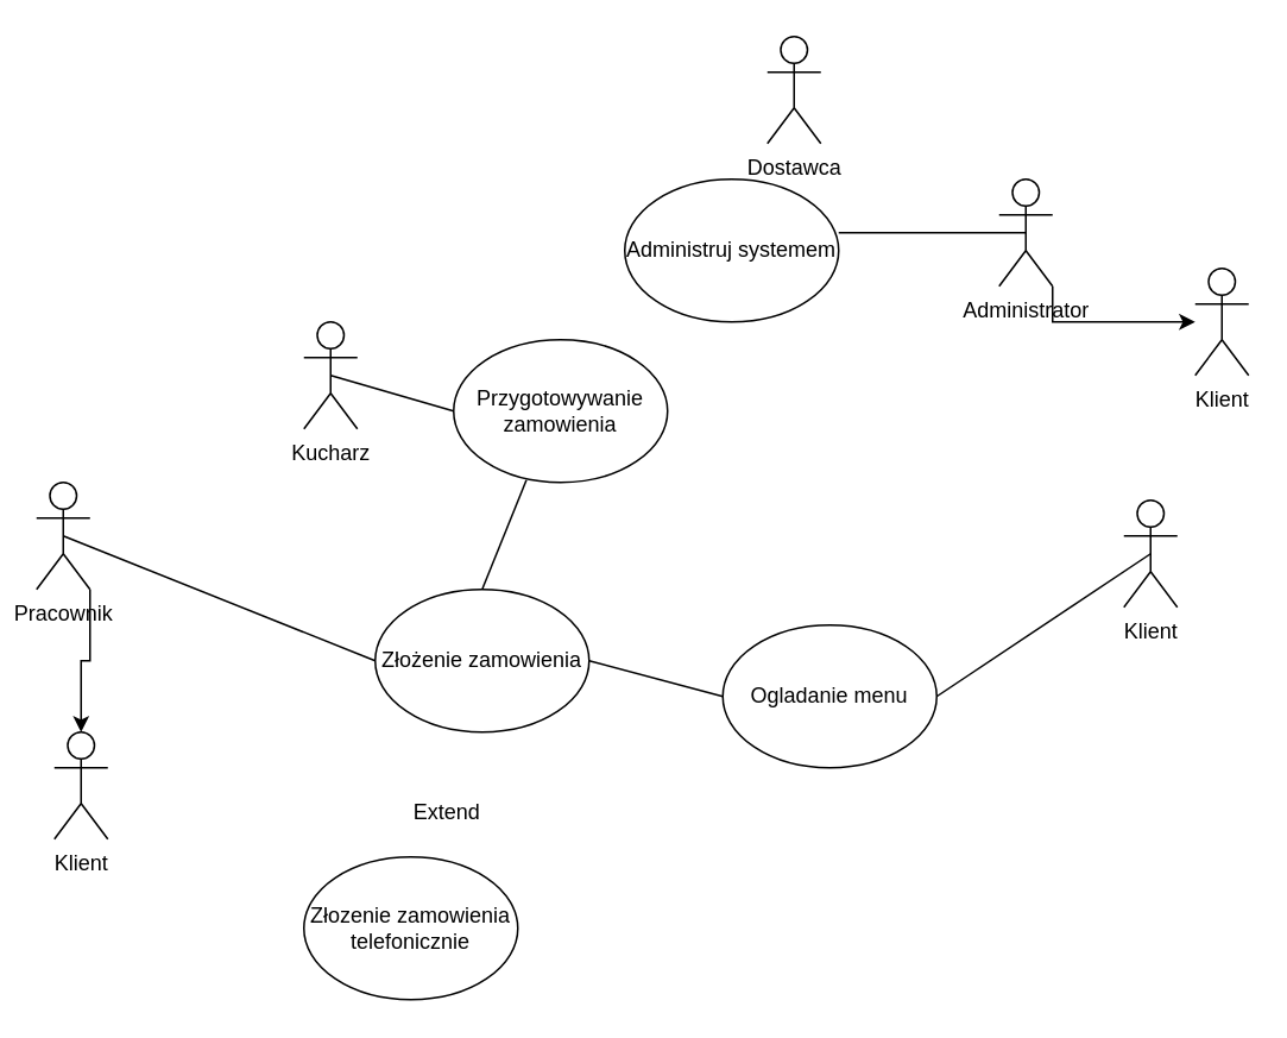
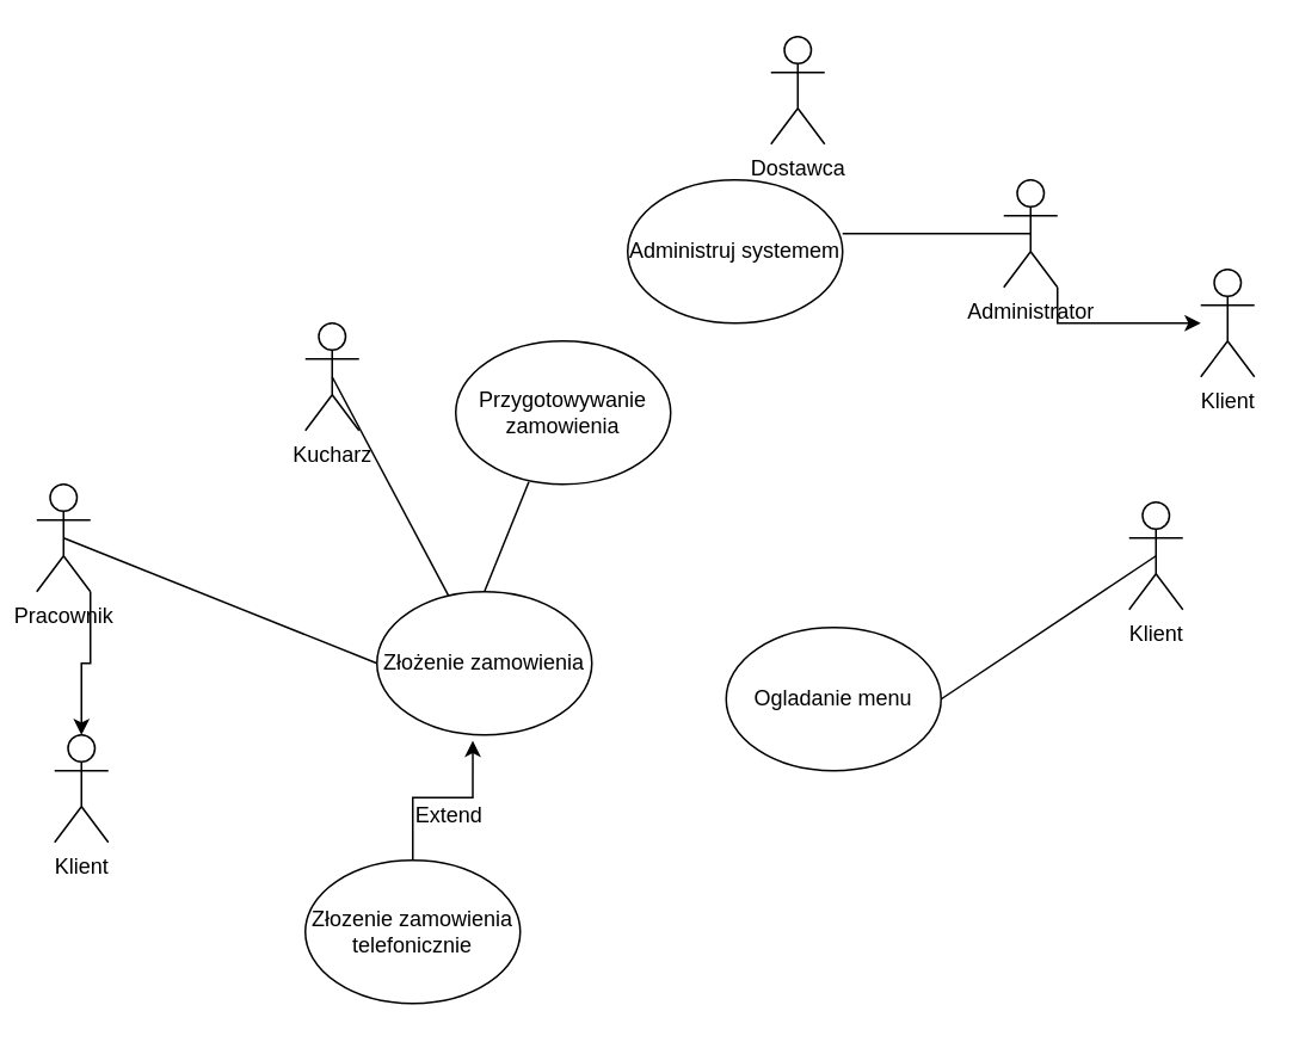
  <mxCell id="0" />
  <mxCell id="1" parent="0" />
  <mxCell id="2" value="Klient" style="shape=umlActor;verticalLabelPosition=bottom;verticalAlign=top;html=1;outlineConnect=0;" vertex="1" parent="1"><mxGeometry x="630" y="280" width="30" height="60" as="geometry" /></mxCell>
  <mxCell id="3" value="Kucharz" style="shape=umlActor;verticalLabelPosition=bottom;verticalAlign=top;html=1;outlineConnect=0;" vertex="1" parent="1"><mxGeometry x="170" y="180" width="30" height="60" as="geometry" /></mxCell>
  <mxCell id="4" style="edgeStyle=orthogonalEdgeStyle;rounded=0;orthogonalLoop=1;jettySize=auto;html=1;exitX=1;exitY=1;exitDx=0;exitDy=0;exitPerimeter=0;" edge="1" parent="1" source="5" target="17"><mxGeometry relative="1" as="geometry" /></mxCell>
  <mxCell id="5" value="Administrator" style="shape=umlActor;verticalLabelPosition=bottom;verticalAlign=top;html=1;outlineConnect=0;" vertex="1" parent="1"><mxGeometry x="560" y="100" width="30" height="60" as="geometry" /></mxCell>
  <mxCell id="6" value="Dostawca" style="shape=umlActor;verticalLabelPosition=bottom;verticalAlign=top;html=1;outlineConnect=0;" vertex="1" parent="1"><mxGeometry x="430" y="20" width="30" height="60" as="geometry" /></mxCell>
  <mxCell id="7" value="Pracownik" style="shape=umlActor;verticalLabelPosition=bottom;verticalAlign=top;html=1;outlineConnect=0;" vertex="1" parent="1"><mxGeometry x="20" y="270" width="30" height="60" as="geometry" /></mxCell>
  <mxCell id="8" value="Ogladanie menu" style="ellipse;whiteSpace=wrap;html=1;" vertex="1" parent="1"><mxGeometry x="405" y="350" width="120" height="80" as="geometry" /></mxCell>
  <mxCell id="9" value="" style="endArrow=none;html=1;rounded=0;entryX=0.5;entryY=0.5;entryDx=0;entryDy=0;entryPerimeter=0;exitX=1;exitY=0.5;exitDx=0;exitDy=0;" edge="1" parent="1" source="8" target="2"><mxGeometry width="50" height="50" relative="1" as="geometry"><mxPoint x="350" y="360" as="sourcePoint" /><mxPoint x="400" y="310" as="targetPoint" /></mxGeometry></mxCell>
  <mxCell id="10" value="Złożenie zamowienia" style="ellipse;whiteSpace=wrap;html=1;" vertex="1" parent="1"><mxGeometry x="210" y="330" width="120" height="80" as="geometry" /></mxCell>
- <mxCell id="11" value="" style="endArrow=none;html=1;rounded=0;exitX=1;exitY=0.5;exitDx=0;exitDy=0;entryX=0;entryY=0.5;entryDx=0;entryDy=0;" edge="1" parent="1" source="10" target="8"><mxGeometry width="50" height="50" relative="1" as="geometry"><mxPoint x="350" y="360" as="sourcePoint" /><mxPoint x="370" y="310" as="targetPoint" /></mxGeometry></mxCell>
  <mxCell id="12" value="" style="endArrow=none;html=1;rounded=0;exitX=0.5;exitY=0.5;exitDx=0;exitDy=0;exitPerimeter=0;entryX=0;entryY=0.5;entryDx=0;entryDy=0;" edge="1" parent="1" source="7" target="10"><mxGeometry width="50" height="50" relative="1" as="geometry"><mxPoint x="350" y="360" as="sourcePoint" /><mxPoint x="190" y="310" as="targetPoint" /></mxGeometry></mxCell>
  <mxCell id="13" value="Klient" style="shape=umlActor;verticalLabelPosition=bottom;verticalAlign=top;html=1;outlineConnect=0;" vertex="1" parent="1"><mxGeometry x="30" y="410" width="30" height="60" as="geometry" /></mxCell>
  <mxCell id="14" style="edgeStyle=orthogonalEdgeStyle;rounded=0;orthogonalLoop=1;jettySize=auto;html=1;exitX=1;exitY=1;exitDx=0;exitDy=0;exitPerimeter=0;entryX=0.5;entryY=0;entryDx=0;entryDy=0;entryPerimeter=0;" edge="1" parent="1" source="7" target="13"><mxGeometry relative="1" as="geometry" /></mxCell>
  <mxCell id="15" value="Administruj systemem" style="ellipse;whiteSpace=wrap;html=1;" vertex="1" parent="1"><mxGeometry x="350" y="100" width="120" height="80" as="geometry" /></mxCell>
  <mxCell id="16" value="" style="endArrow=none;html=1;rounded=0;entryX=0.5;entryY=0.5;entryDx=0;entryDy=0;entryPerimeter=0;exitX=1;exitY=0.375;exitDx=0;exitDy=0;exitPerimeter=0;" edge="1" parent="1" source="15" target="5"><mxGeometry width="50" height="50" relative="1" as="geometry"><mxPoint x="350" y="360" as="sourcePoint" /><mxPoint x="400" y="310" as="targetPoint" /></mxGeometry></mxCell>
  <mxCell id="17" value="Klient" style="shape=umlActor;verticalLabelPosition=bottom;verticalAlign=top;html=1;outlineConnect=0;" vertex="1" parent="1"><mxGeometry x="670" y="150" width="30" height="60" as="geometry" /></mxCell>
  <mxCell id="18" value="Przygotowywanie zamowienia" style="ellipse;whiteSpace=wrap;html=1;" vertex="1" parent="1"><mxGeometry x="254" y="190" width="120" height="80" as="geometry" /></mxCell>
- <mxCell id="19" value="" style="endArrow=none;html=1;rounded=0;exitX=0.5;exitY=0.5;exitDx=0;exitDy=0;exitPerimeter=0;entryX=0;entryY=0.5;entryDx=0;entryDy=0;" edge="1" parent="1" source="3" target="18"><mxGeometry width="50" height="50" relative="1" as="geometry"><mxPoint x="350" y="360" as="sourcePoint" /><mxPoint x="400" y="310" as="targetPoint" /></mxGeometry></mxCell>
+ <mxCell id="19" value="" style="endArrow=none;html=1;rounded=0;exitX=0.5;exitY=0.5;exitDx=0;exitDy=0;exitPerimeter=0;" edge="1" parent="1" source="3" target="10"><mxGeometry width="50" height="50" relative="1" as="geometry"><mxPoint x="350" y="360" as="sourcePoint" /><mxPoint x="400" y="310" as="targetPoint" /></mxGeometry></mxCell>
  <mxCell id="20" value="" style="endArrow=none;html=1;rounded=0;exitX=0.5;exitY=0;exitDx=0;exitDy=0;entryX=0.34;entryY=0.983;entryDx=0;entryDy=0;entryPerimeter=0;" edge="1" parent="1" source="10" target="18"><mxGeometry width="50" height="50" relative="1" as="geometry"><mxPoint x="350" y="350" as="sourcePoint" /><mxPoint x="400" y="300" as="targetPoint" /></mxGeometry></mxCell>
  <mxCell id="21" value="Złozenie zamowienia telefonicznie" style="ellipse;whiteSpace=wrap;html=1;" vertex="1" parent="1"><mxGeometry x="170" y="480" width="120" height="80" as="geometry" /></mxCell>
+ <mxCell id="22" style="edgeStyle=orthogonalEdgeStyle;rounded=0;orthogonalLoop=1;jettySize=auto;html=1;exitX=0.5;exitY=0;exitDx=0;exitDy=0;entryX=0.446;entryY=1.04;entryDx=0;entryDy=0;entryPerimeter=0;" edge="1" parent="1" source="21" target="10"><mxGeometry relative="1" as="geometry" /></mxCell>
  <mxCell id="23" value="Extend" style="text;html=1;align=center;verticalAlign=middle;resizable=0;points=[];autosize=1;strokeColor=none;fillColor=none;" vertex="1" parent="1"><mxGeometry x="220" y="440" width="60" height="30" as="geometry" /></mxCell>
